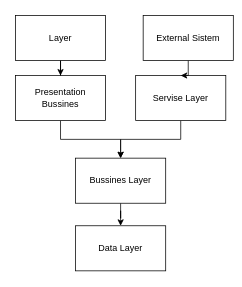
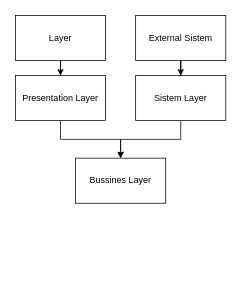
  <mxCell id="0" />
  <mxCell id="1" parent="0" />
- <mxCell id="2" value="Data Layer" style="rounded=0;whiteSpace=wrap;html=1;" parent="1" vertex="1"><mxGeometry x="100" y="300" width="120" height="60" as="geometry" /></mxCell>
- <mxCell id="3" value="" style="edgeStyle=orthogonalEdgeStyle;rounded=0;orthogonalLoop=1;jettySize=auto;html=1;" parent="1" source="4" target="2" edge="1"><mxGeometry relative="1" as="geometry" /></mxCell>
  <mxCell id="4" value="Bussines Layer" style="rounded=0;whiteSpace=wrap;html=1;" parent="1" vertex="1"><mxGeometry x="100" y="210" width="120" height="60" as="geometry" /></mxCell>
  <mxCell id="5" style="edgeStyle=orthogonalEdgeStyle;rounded=0;orthogonalLoop=1;jettySize=auto;html=1;" parent="1" source="6" target="4" edge="1"><mxGeometry relative="1" as="geometry" /></mxCell>
- <mxCell id="6" value="Presentation Bussines" style="rounded=0;whiteSpace=wrap;html=1;" parent="1" vertex="1"><mxGeometry x="20" y="100" width="120" height="60" as="geometry" /></mxCell>
+ <mxCell id="6" value="Presentation Layer" style="rounded=0;whiteSpace=wrap;html=1;" parent="1" vertex="1"><mxGeometry x="20" y="100" width="120" height="60" as="geometry" /></mxCell>
  <mxCell id="7" style="edgeStyle=orthogonalEdgeStyle;rounded=0;orthogonalLoop=1;jettySize=auto;html=1;" parent="1" source="8" target="6" edge="1"><mxGeometry relative="1" as="geometry" /></mxCell>
  <mxCell id="8" value="Layer" style="rounded=0;whiteSpace=wrap;html=1;" parent="1" vertex="1"><mxGeometry x="20" y="20" width="120" height="60" as="geometry" /></mxCell>
  <mxCell id="9" style="edgeStyle=orthogonalEdgeStyle;rounded=0;orthogonalLoop=1;jettySize=auto;html=1;entryX=0.5;entryY=0;entryDx=0;entryDy=0;" edge="1" parent="1" source="10" target="4"><mxGeometry relative="1" as="geometry" /></mxCell>
- <mxCell id="10" value="Servise Layer" style="rounded=0;whiteSpace=wrap;html=1;" vertex="1" parent="1"><mxGeometry x="180" y="100" width="120" height="60" as="geometry" /></mxCell>
+ <mxCell id="10" value="Sistem Layer" style="rounded=0;whiteSpace=wrap;html=1;" vertex="1" parent="1"><mxGeometry x="180" y="100" width="120" height="60" as="geometry" /></mxCell>
  <mxCell id="11" style="edgeStyle=orthogonalEdgeStyle;rounded=0;orthogonalLoop=1;jettySize=auto;html=1;" edge="1" parent="1" source="12" target="10"><mxGeometry relative="1" as="geometry" /></mxCell>
- <mxCell id="12" value="External Sistem" style="rounded=0;whiteSpace=wrap;html=1;" vertex="1" parent="1"><mxGeometry x="190" y="20" width="120" height="60" as="geometry" /></mxCell>
+ <mxCell id="12" value="External Sistem" style="rounded=0;whiteSpace=wrap;html=1;" vertex="1" parent="1"><mxGeometry x="180" y="20" width="120" height="60" as="geometry" /></mxCell>
